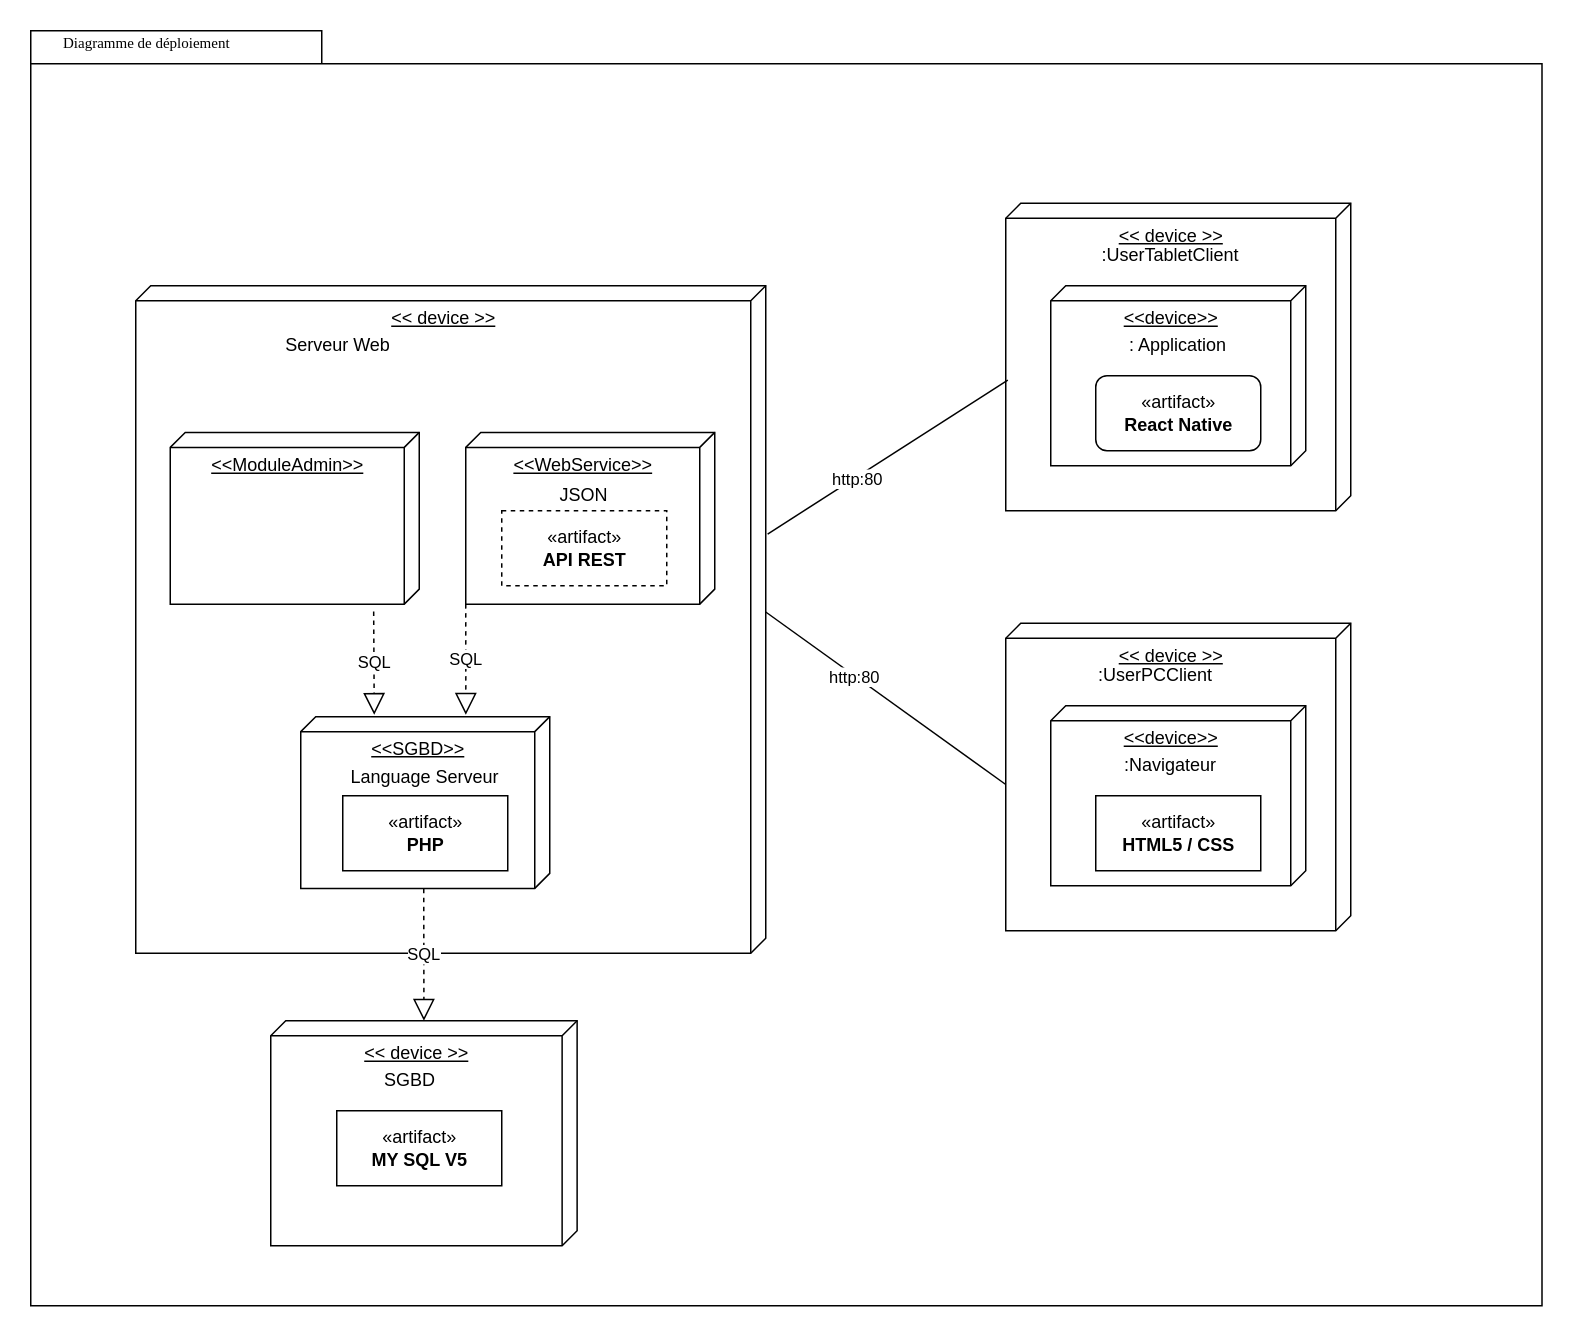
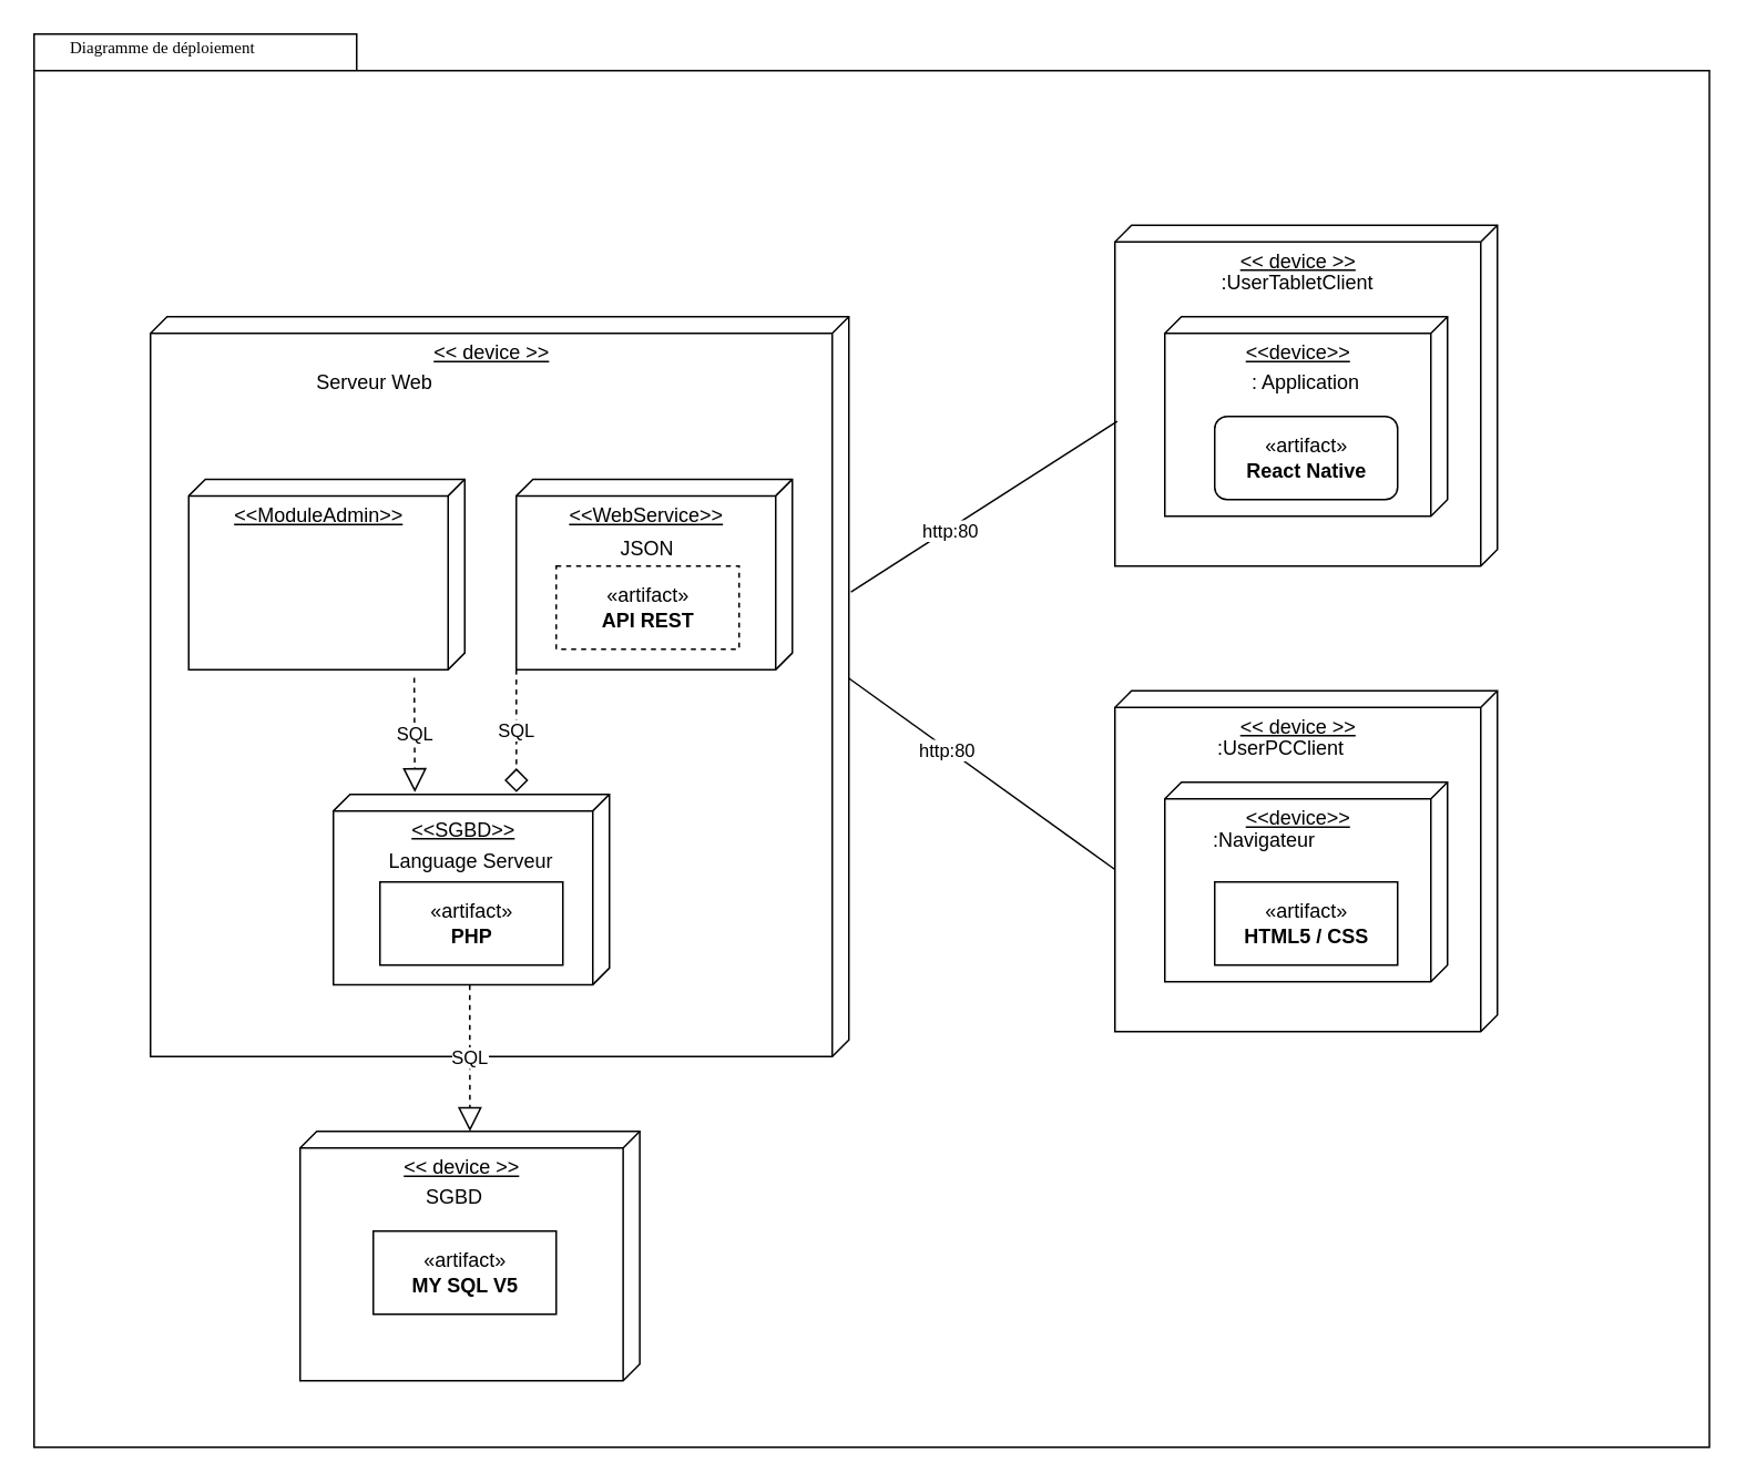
  <mxCell id="0" />
  <mxCell id="1" parent="0" />
  <mxCell id="2" value="" style="shape=folder;fontStyle=1;spacingTop=10;tabWidth=194;tabHeight=22;tabPosition=left;html=1;rounded=0;shadow=0;comic=0;labelBackgroundColor=none;strokeWidth=1;fillColor=none;fontFamily=Verdana;fontSize=10;align=center;" parent="1" vertex="1"><mxGeometry x="20" y="20" width="1007.5" height="850" as="geometry" /></mxCell>
  <mxCell id="3" value="Diagramme de déploiement" style="text;html=1;align=left;verticalAlign=top;spacingTop=-4;fontSize=10;fontFamily=Verdana" parent="1" vertex="1"><mxGeometry x="40" y="20" width="130" height="20" as="geometry" /></mxCell>
  <mxCell id="4" value="&amp;lt;&amp;lt; device &amp;gt;&amp;gt;" style="verticalAlign=top;align=center;spacingTop=8;spacingLeft=2;spacingRight=12;shape=cube;size=10;direction=south;fontStyle=4;html=1;" vertex="1" parent="1"><mxGeometry x="670" y="415" width="230" height="205" as="geometry" /></mxCell>
  <mxCell id="5" value="&amp;lt;&amp;lt;device&amp;gt;&amp;gt;" style="verticalAlign=top;align=center;spacingTop=8;spacingLeft=2;spacingRight=12;shape=cube;size=10;direction=south;fontStyle=4;html=1;" vertex="1" parent="1"><mxGeometry x="700" y="470" width="170" height="120" as="geometry" /></mxCell>
  <mxCell id="6" value=":UserPCClient" style="text;html=1;strokeColor=none;fillColor=none;align=center;verticalAlign=middle;whiteSpace=wrap;rounded=0;" vertex="1" parent="1"><mxGeometry x="750" y="440" width="40" height="20" as="geometry" /></mxCell>
- <mxCell id="7" value=":Navigateur" style="text;html=1;strokeColor=none;fillColor=none;align=center;verticalAlign=middle;whiteSpace=wrap;rounded=0;" vertex="1" parent="1"><mxGeometry x="760" y="500" width="40" height="20" as="geometry" /></mxCell>
+ <mxCell id="7" value=":Navigateur" style="text;html=1;strokeColor=none;fillColor=none;align=center;verticalAlign=middle;whiteSpace=wrap;rounded=0;" vertex="1" parent="1"><mxGeometry x="740" y="495" width="40" height="20" as="geometry" /></mxCell>
  <mxCell id="8" value="«artifact»&lt;br&gt;&lt;b&gt;HTML5 / CSS&lt;/b&gt;" style="html=1;" vertex="1" parent="1"><mxGeometry x="730" y="530" width="110" height="50" as="geometry" /></mxCell>
  <mxCell id="9" value="&amp;lt;&amp;lt; device &amp;gt;&amp;gt;" style="verticalAlign=top;align=center;spacingTop=8;spacingLeft=2;spacingRight=12;shape=cube;size=10;direction=south;fontStyle=4;html=1;" vertex="1" parent="1"><mxGeometry x="90" y="190" width="420" height="445" as="geometry" /></mxCell>
  <mxCell id="10" value="Serveur Web" style="text;html=1;strokeColor=none;fillColor=none;align=center;verticalAlign=middle;whiteSpace=wrap;rounded=0;" vertex="1" parent="1"><mxGeometry x="180" y="220" width="90" height="20" as="geometry" /></mxCell>
  <mxCell id="11" value="" style="endArrow=none;html=1;exitX=0;exitY=0;exitDx=217.5;exitDy=0;exitPerimeter=0;entryX=0;entryY=0;entryDx=107.5;entryDy=230;entryPerimeter=0;" edge="1" parent="1" source="9" target="4"><mxGeometry width="50" height="50" relative="1" as="geometry"><mxPoint x="570" y="430" as="sourcePoint" /><mxPoint x="620" y="380" as="targetPoint" /></mxGeometry></mxCell>
  <mxCell id="12" value="http:80" style="edgeLabel;html=1;align=center;verticalAlign=middle;resizable=0;points=[];" vertex="1" connectable="0" parent="11"><mxGeometry x="-0.259" y="-1" relative="1" as="geometry"><mxPoint as="offset" /></mxGeometry></mxCell>
  <mxCell id="13" value="&amp;lt;&amp;lt;SGBD&amp;gt;&amp;gt;" style="verticalAlign=top;align=center;spacingTop=8;spacingLeft=2;spacingRight=12;shape=cube;size=10;direction=south;fontStyle=4;html=1;" vertex="1" parent="1"><mxGeometry x="200" y="477.25" width="166" height="114.5" as="geometry" /></mxCell>
  <mxCell id="14" value="«artifact»&lt;br&gt;&lt;b&gt;PHP&lt;/b&gt;" style="html=1;" vertex="1" parent="1"><mxGeometry x="228" y="530" width="110" height="50" as="geometry" /></mxCell>
  <mxCell id="15" value="&amp;lt;&amp;lt;ModuleAdmin&amp;gt;&amp;gt;" style="verticalAlign=top;align=center;spacingTop=8;spacingLeft=2;spacingRight=12;shape=cube;size=10;direction=south;fontStyle=4;html=1;" vertex="1" parent="1"><mxGeometry x="113" y="287.75" width="166" height="114.5" as="geometry" /></mxCell>
  <mxCell id="16" value="&amp;lt;&amp;lt;WebService&amp;gt;&amp;gt;" style="verticalAlign=top;align=center;spacingTop=8;spacingLeft=2;spacingRight=12;shape=cube;size=10;direction=south;fontStyle=4;html=1;" vertex="1" parent="1"><mxGeometry x="310" y="287.75" width="166" height="114.5" as="geometry" /></mxCell>
  <mxCell id="17" value="«artifact»&lt;br&gt;&lt;b&gt;API REST&lt;/b&gt;" style="html=1;dashed=1;" vertex="1" parent="1"><mxGeometry x="334" y="340" width="110" height="50" as="geometry" /></mxCell>
  <mxCell id="18" value="SQL" style="endArrow=block;dashed=1;endFill=0;endSize=12;html=1;exitX=1.043;exitY=0.183;exitDx=0;exitDy=0;exitPerimeter=0;" edge="1" parent="1" source="15"><mxGeometry width="160" relative="1" as="geometry"><mxPoint x="520" y="360" as="sourcePoint" /><mxPoint x="249" y="476" as="targetPoint" /></mxGeometry></mxCell>
- <mxCell id="19" value="SQL" style="endArrow=block;dashed=1;endFill=0;endSize=12;html=1;exitX=1;exitY=1;exitDx=0;exitDy=0;exitPerimeter=0;entryX=-0.011;entryY=0.337;entryDx=0;entryDy=0;entryPerimeter=0;" edge="1" parent="1" source="16" target="13"><mxGeometry width="160" relative="1" as="geometry"><mxPoint x="331.454" y="409.309" as="sourcePoint" /><mxPoint x="330" y="476" as="targetPoint" /><Array as="points" /></mxGeometry></mxCell>
+ <mxCell id="19" value="SQL" style="endArrow=diamond;dashed=1;endFill=0;endSize=12;html=1;exitX=1;exitY=1;exitDx=0;exitDy=0;exitPerimeter=0;entryX=-0.011;entryY=0.337;entryDx=0;entryDy=0;entryPerimeter=0;" edge="1" parent="1" source="16" target="13"><mxGeometry width="160" relative="1" as="geometry"><mxPoint x="331.454" y="409.309" as="sourcePoint" /><mxPoint x="330" y="476" as="targetPoint" /><Array as="points" /></mxGeometry></mxCell>
  <mxCell id="20" value="&amp;lt;&amp;lt; device &amp;gt;&amp;gt;" style="verticalAlign=top;align=center;spacingTop=8;spacingLeft=2;spacingRight=12;shape=cube;size=10;direction=south;fontStyle=4;html=1;" vertex="1" parent="1"><mxGeometry x="180" y="680" width="204.25" height="150" as="geometry" /></mxCell>
  <mxCell id="21" value="SGBD" style="text;html=1;strokeColor=none;fillColor=none;align=center;verticalAlign=middle;whiteSpace=wrap;rounded=0;" vertex="1" parent="1"><mxGeometry x="228" y="710" width="90" height="20" as="geometry" /></mxCell>
  <mxCell id="22" value="«artifact»&lt;br&gt;&lt;b&gt;MY SQL V5&lt;/b&gt;" style="html=1;" vertex="1" parent="1"><mxGeometry x="224" y="740" width="110" height="50" as="geometry" /></mxCell>
  <mxCell id="23" value="Language Serveur" style="text;html=1;strokeColor=none;fillColor=none;align=center;verticalAlign=middle;whiteSpace=wrap;rounded=0;" vertex="1" parent="1"><mxGeometry x="232" y="507.5" width="102" height="20" as="geometry" /></mxCell>
  <mxCell id="24" value="JSON" style="text;html=1;strokeColor=none;fillColor=none;align=center;verticalAlign=middle;whiteSpace=wrap;rounded=0;" vertex="1" parent="1"><mxGeometry x="344" y="320" width="90" height="20" as="geometry" /></mxCell>
  <mxCell id="25" value="SQL" style="endArrow=block;dashed=1;endFill=0;endSize=12;html=1;entryX=0;entryY=0;entryDx=0;entryDy=102.125;entryPerimeter=0;" edge="1" parent="1" target="20"><mxGeometry width="160" relative="1" as="geometry"><mxPoint x="282" y="592" as="sourcePoint" /><mxPoint x="320.058" y="485.991" as="targetPoint" /><Array as="points" /></mxGeometry></mxCell>
  <mxCell id="26" style="edgeStyle=orthogonalEdgeStyle;rounded=0;orthogonalLoop=1;jettySize=auto;html=1;exitX=0.5;exitY=1;exitDx=0;exitDy=0;" edge="1" parent="1" source="21" target="21"><mxGeometry relative="1" as="geometry" /></mxCell>
  <mxCell id="27" value="&amp;lt;&amp;lt; device &amp;gt;&amp;gt;" style="verticalAlign=top;align=center;spacingTop=8;spacingLeft=2;spacingRight=12;shape=cube;size=10;direction=south;fontStyle=4;html=1;" vertex="1" parent="1"><mxGeometry x="670" y="135" width="230" height="205" as="geometry" /></mxCell>
  <mxCell id="28" value="&amp;lt;&amp;lt;device&amp;gt;&amp;gt;" style="verticalAlign=top;align=center;spacingTop=8;spacingLeft=2;spacingRight=12;shape=cube;size=10;direction=south;fontStyle=4;html=1;" vertex="1" parent="1"><mxGeometry x="700" y="190" width="170" height="120" as="geometry" /></mxCell>
  <mxCell id="29" value="«artifact»&lt;br&gt;&lt;b&gt;React Native&lt;/b&gt;" style="html=1;rounded=1;" vertex="1" parent="1"><mxGeometry x="730" y="250" width="110" height="50" as="geometry" /></mxCell>
  <mxCell id="30" value=":UserTabletClient" style="text;html=1;strokeColor=none;fillColor=none;align=center;verticalAlign=middle;whiteSpace=wrap;rounded=0;" vertex="1" parent="1"><mxGeometry x="760" y="160" width="40" height="20" as="geometry" /></mxCell>
  <mxCell id="31" value=": Application" style="text;html=1;strokeColor=none;fillColor=none;align=center;verticalAlign=middle;whiteSpace=wrap;rounded=0;" vertex="1" parent="1"><mxGeometry x="750" y="220" width="70" height="20" as="geometry" /></mxCell>
  <mxCell id="32" value="" style="endArrow=none;html=1;entryX=0.575;entryY=0.994;entryDx=0;entryDy=0;entryPerimeter=0;exitX=0.372;exitY=-0.003;exitDx=0;exitDy=0;exitPerimeter=0;" edge="1" parent="1" source="9" target="27"><mxGeometry width="50" height="50" relative="1" as="geometry"><mxPoint x="520" y="432.5" as="sourcePoint" /><mxPoint x="680" y="532.5" as="targetPoint" /></mxGeometry></mxCell>
  <mxCell id="33" value="http:80" style="edgeLabel;html=1;align=center;verticalAlign=middle;resizable=0;points=[];" vertex="1" connectable="0" parent="32"><mxGeometry x="-0.259" y="-1" relative="1" as="geometry"><mxPoint as="offset" /></mxGeometry></mxCell>
